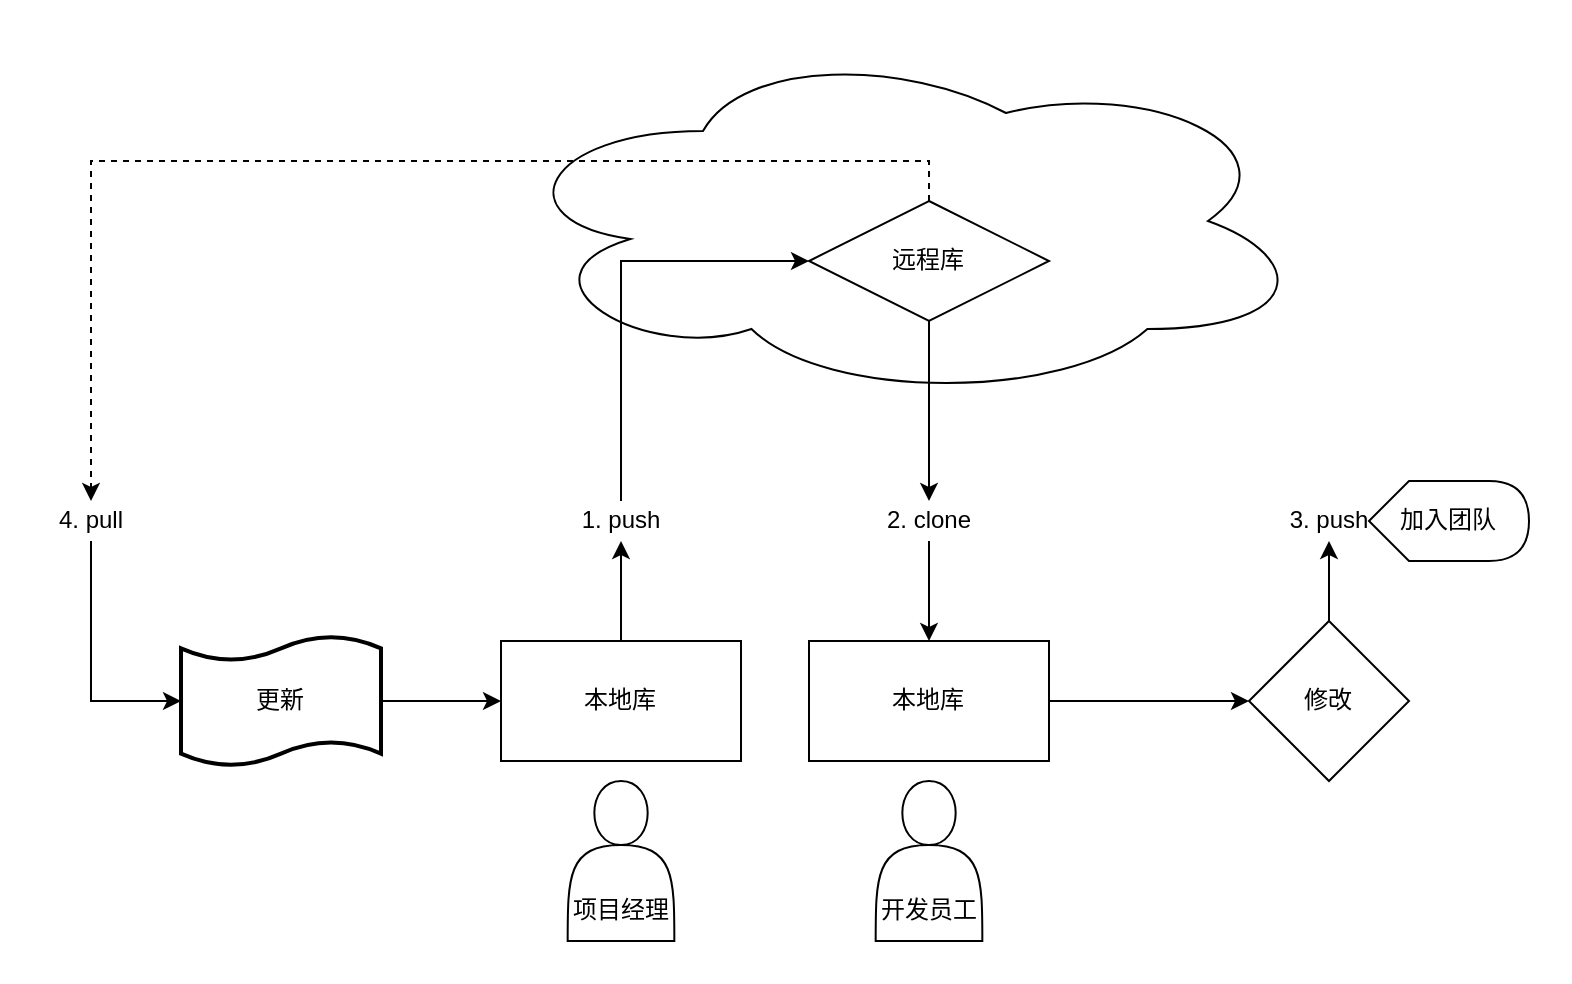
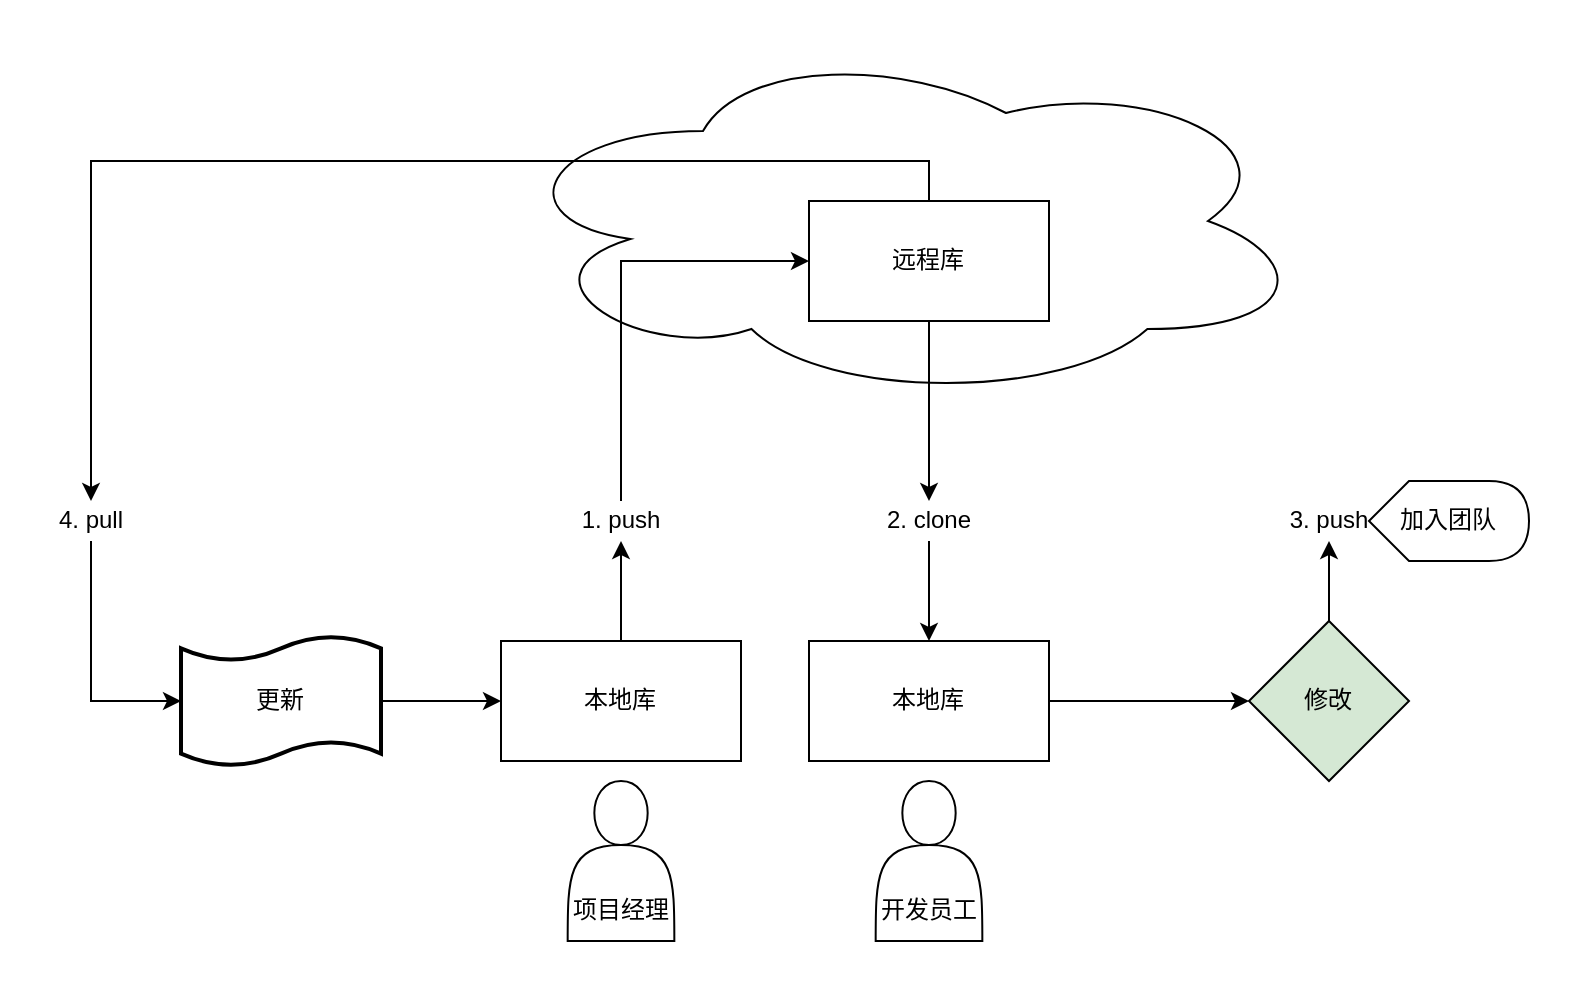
  <mxCell id="0" />
  <mxCell id="1" parent="0" />
  <mxCell id="2" value="" style="ellipse;shape=cloud;whiteSpace=wrap;html=1;" parent="1" vertex="1"><mxGeometry x="250" y="20" width="404" height="180" as="geometry" /></mxCell>
  <mxCell id="3" style="edgeStyle=orthogonalEdgeStyle;rounded=0;orthogonalLoop=1;jettySize=auto;html=1;exitX=0.5;exitY=0;exitDx=0;exitDy=0;" parent="1" source="4" edge="1"><mxGeometry relative="1" as="geometry"><mxPoint x="310" y="270" as="targetPoint" /></mxGeometry></mxCell>
  <mxCell id="4" value="本地库" style="rounded=0;whiteSpace=wrap;html=1;" parent="1" vertex="1"><mxGeometry x="250" y="320" width="120" height="60" as="geometry" /></mxCell>
  <mxCell id="5" style="edgeStyle=orthogonalEdgeStyle;rounded=0;orthogonalLoop=1;jettySize=auto;html=1;entryX=0;entryY=0.5;entryDx=0;entryDy=0;" parent="1" source="6" target="9" edge="1"><mxGeometry relative="1" as="geometry"><Array as="points"><mxPoint x="310" y="130" /></Array></mxGeometry></mxCell>
  <mxCell id="6" value="1. push" style="text;html=1;align=center;verticalAlign=middle;resizable=0;points=[];autosize=1;strokeColor=none;fillColor=none;" parent="1" vertex="1"><mxGeometry x="285" y="250" width="50" height="20" as="geometry" /></mxCell>
  <mxCell id="7" value="" style="edgeStyle=orthogonalEdgeStyle;rounded=0;orthogonalLoop=1;jettySize=auto;html=1;" parent="1" source="9" target="15" edge="1"><mxGeometry relative="1" as="geometry" /></mxCell>
- <mxCell id="8" style="edgeStyle=orthogonalEdgeStyle;rounded=0;orthogonalLoop=1;jettySize=auto;html=1;exitX=0.5;exitY=0;exitDx=0;exitDy=0;dashed=1;" parent="1" source="9" target="23" edge="1"><mxGeometry relative="1" as="geometry"><Array as="points"><mxPoint x="464" y="80" /><mxPoint x="45" y="80" /></Array></mxGeometry></mxCell>
- <mxCell id="9" value="远程库" style="rhombus;whiteSpace=wrap;html=1;" parent="1" vertex="1"><mxGeometry x="404" y="100" width="120" height="60" as="geometry" /></mxCell>
+ <mxCell id="8" style="edgeStyle=orthogonalEdgeStyle;rounded=0;orthogonalLoop=1;jettySize=auto;html=1;exitX=0.5;exitY=0;exitDx=0;exitDy=0;" parent="1" source="9" target="23" edge="1"><mxGeometry relative="1" as="geometry"><Array as="points"><mxPoint x="464" y="80" /><mxPoint x="45" y="80" /></Array></mxGeometry></mxCell>
+ <mxCell id="9" value="远程库" style="rounded=0;whiteSpace=wrap;html=1;" parent="1" vertex="1"><mxGeometry x="404" y="100" width="120" height="60" as="geometry" /></mxCell>
  <mxCell id="10" value="" style="shape=actor;whiteSpace=wrap;html=1;" parent="1" vertex="1"><mxGeometry x="283.34" y="390" width="53.33" height="80" as="geometry" /></mxCell>
  <mxCell id="11" value="项目经理" style="text;html=1;strokeColor=none;fillColor=none;align=center;verticalAlign=middle;whiteSpace=wrap;rounded=0;" parent="1" vertex="1"><mxGeometry x="280.5" y="440" width="59" height="30" as="geometry" /></mxCell>
  <mxCell id="12" value="" style="edgeStyle=orthogonalEdgeStyle;rounded=0;orthogonalLoop=1;jettySize=auto;html=1;" parent="1" source="13" target="19" edge="1"><mxGeometry relative="1" as="geometry" /></mxCell>
  <mxCell id="13" value="本地库" style="rounded=0;whiteSpace=wrap;html=1;" parent="1" vertex="1"><mxGeometry x="404" y="320" width="120" height="60" as="geometry" /></mxCell>
  <mxCell id="14" value="" style="edgeStyle=orthogonalEdgeStyle;rounded=0;orthogonalLoop=1;jettySize=auto;html=1;" parent="1" source="15" target="13" edge="1"><mxGeometry relative="1" as="geometry" /></mxCell>
  <mxCell id="15" value="2. clone" style="text;html=1;align=center;verticalAlign=middle;resizable=0;points=[];autosize=1;strokeColor=none;fillColor=none;" parent="1" vertex="1"><mxGeometry x="434" y="250" width="60" height="20" as="geometry" /></mxCell>
  <mxCell id="16" value="" style="shape=actor;whiteSpace=wrap;html=1;" parent="1" vertex="1"><mxGeometry x="437.34" y="390" width="53.33" height="80" as="geometry" /></mxCell>
  <mxCell id="17" value="开发员工" style="text;html=1;strokeColor=none;fillColor=none;align=center;verticalAlign=middle;whiteSpace=wrap;rounded=0;" parent="1" vertex="1"><mxGeometry x="434.5" y="440" width="59" height="30" as="geometry" /></mxCell>
  <mxCell id="18" style="edgeStyle=orthogonalEdgeStyle;rounded=0;orthogonalLoop=1;jettySize=auto;html=1;exitX=0.5;exitY=0;exitDx=0;exitDy=0;" parent="1" source="19" target="20" edge="1"><mxGeometry relative="1" as="geometry" /></mxCell>
- <mxCell id="19" value="修改" style="rhombus;whiteSpace=wrap;html=1;rounded=0;" parent="1" vertex="1"><mxGeometry x="624" y="310" width="80" height="80" as="geometry" /></mxCell>
+ <mxCell id="19" value="修改" style="rhombus;whiteSpace=wrap;html=1;rounded=0;fillColor=#d5e8d4;" parent="1" vertex="1"><mxGeometry x="624" y="310" width="80" height="80" as="geometry" /></mxCell>
  <mxCell id="20" value="3. push" style="text;html=1;align=center;verticalAlign=middle;resizable=0;points=[];autosize=1;strokeColor=none;fillColor=none;" parent="1" vertex="1"><mxGeometry x="639" y="250" width="50" height="20" as="geometry" /></mxCell>
  <mxCell id="21" value="加入团队" style="shape=display;whiteSpace=wrap;html=1;" parent="1" vertex="1"><mxGeometry x="684" y="240" width="80" height="40" as="geometry" /></mxCell>
  <mxCell id="22" style="edgeStyle=orthogonalEdgeStyle;rounded=0;orthogonalLoop=1;jettySize=auto;html=1;entryX=0;entryY=0.5;entryDx=0;entryDy=0;entryPerimeter=0;" parent="1" source="23" target="25" edge="1"><mxGeometry relative="1" as="geometry"><Array as="points"><mxPoint x="45" y="350" /></Array></mxGeometry></mxCell>
  <mxCell id="23" value="4. pull" style="text;html=1;align=center;verticalAlign=middle;resizable=0;points=[];autosize=1;strokeColor=none;fillColor=none;" parent="1" vertex="1"><mxGeometry x="20" y="250" width="50" height="20" as="geometry" /></mxCell>
  <mxCell id="24" style="edgeStyle=orthogonalEdgeStyle;rounded=0;orthogonalLoop=1;jettySize=auto;html=1;exitX=1;exitY=0.5;exitDx=0;exitDy=0;exitPerimeter=0;entryX=0;entryY=0.5;entryDx=0;entryDy=0;" parent="1" source="25" target="4" edge="1"><mxGeometry relative="1" as="geometry" /></mxCell>
  <mxCell id="25" value="更新" style="shape=tape;whiteSpace=wrap;html=1;strokeWidth=2;size=0.19" parent="1" vertex="1"><mxGeometry x="90" y="317.5" width="100" height="65" as="geometry" /></mxCell>
